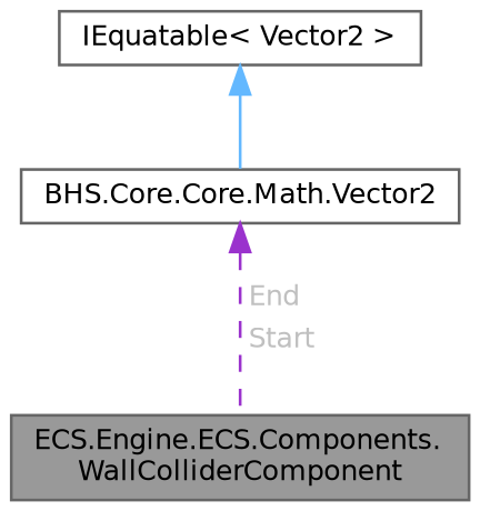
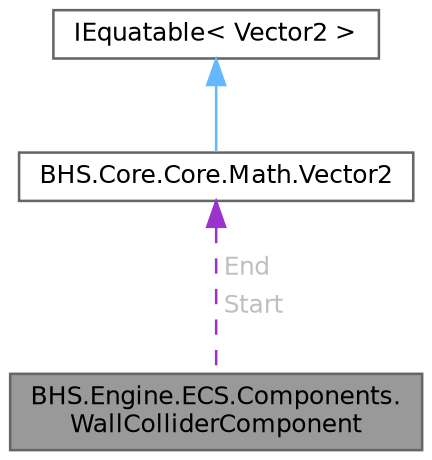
  digraph {
    node [color=gray40 fillcolor=white fontname=Helvetica fontsize=10 shape=box style=filled]
    edge [dir=back fontname=Helvetica fontsize=10 labelfontname=Helvetica labelfontsize=10]
-   n1 [fillcolor=grey60 fontcolor=black height=0.2 label="ECS.Engine.ECS.Components.\lWallColliderComponent" width=0.4]
+   n1 [fillcolor=grey60 fontcolor=black height=0.2 label="BHS.Engine.ECS.Components.\lWallColliderComponent" width=0.4]
    n2 [height=0.2 label="BHS.Core.Core.Math.Vector2" width=0.4]
    n3 [height=0.2 label="IEquatable\< Vector2 \>" width=0.4]
    n2 -> n1 [color=darkorchid3 fontcolor=grey label=<<TABLE CELLBORDER="0" BORDER="0"><TR><TD VALIGN="top" ALIGN="LEFT" CELLPADDING="1" CELLSPACING="0">End</TD></TR> <TR><TD VALIGN="top" ALIGN="LEFT" CELLPADDING="1" CELLSPACING="0">Start</TD></TR> </TABLE>> style=dashed]
    n3 -> n2 [color=steelblue1 style=solid]
  }
